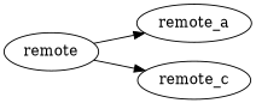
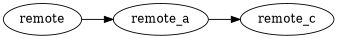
  digraph {
    rankdir=LR
    n1 [label=remote]
    remote_a
    remote_c
    n1 -> remote_a
-   n1 -> remote_c
+   remote_a -> remote_c
  }
